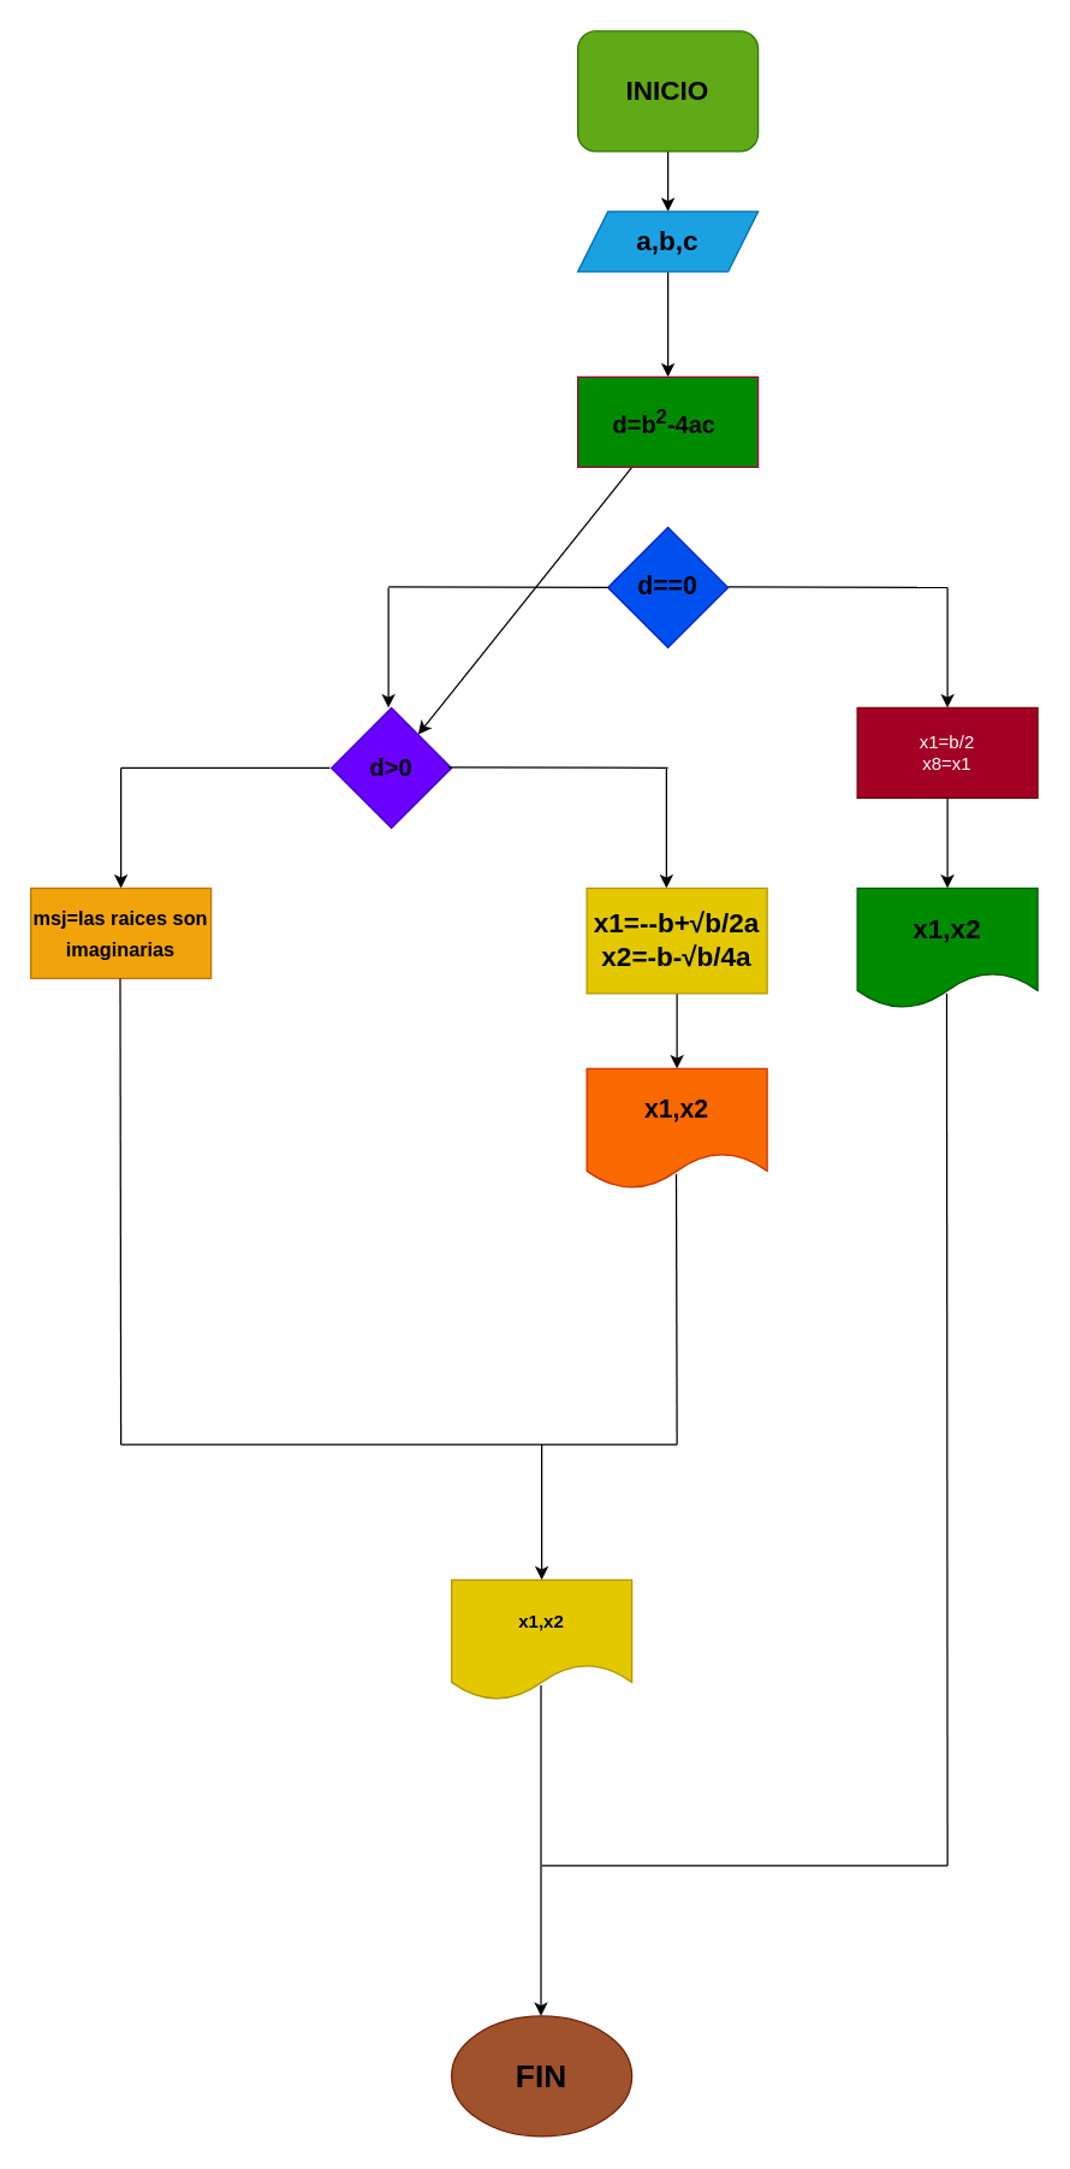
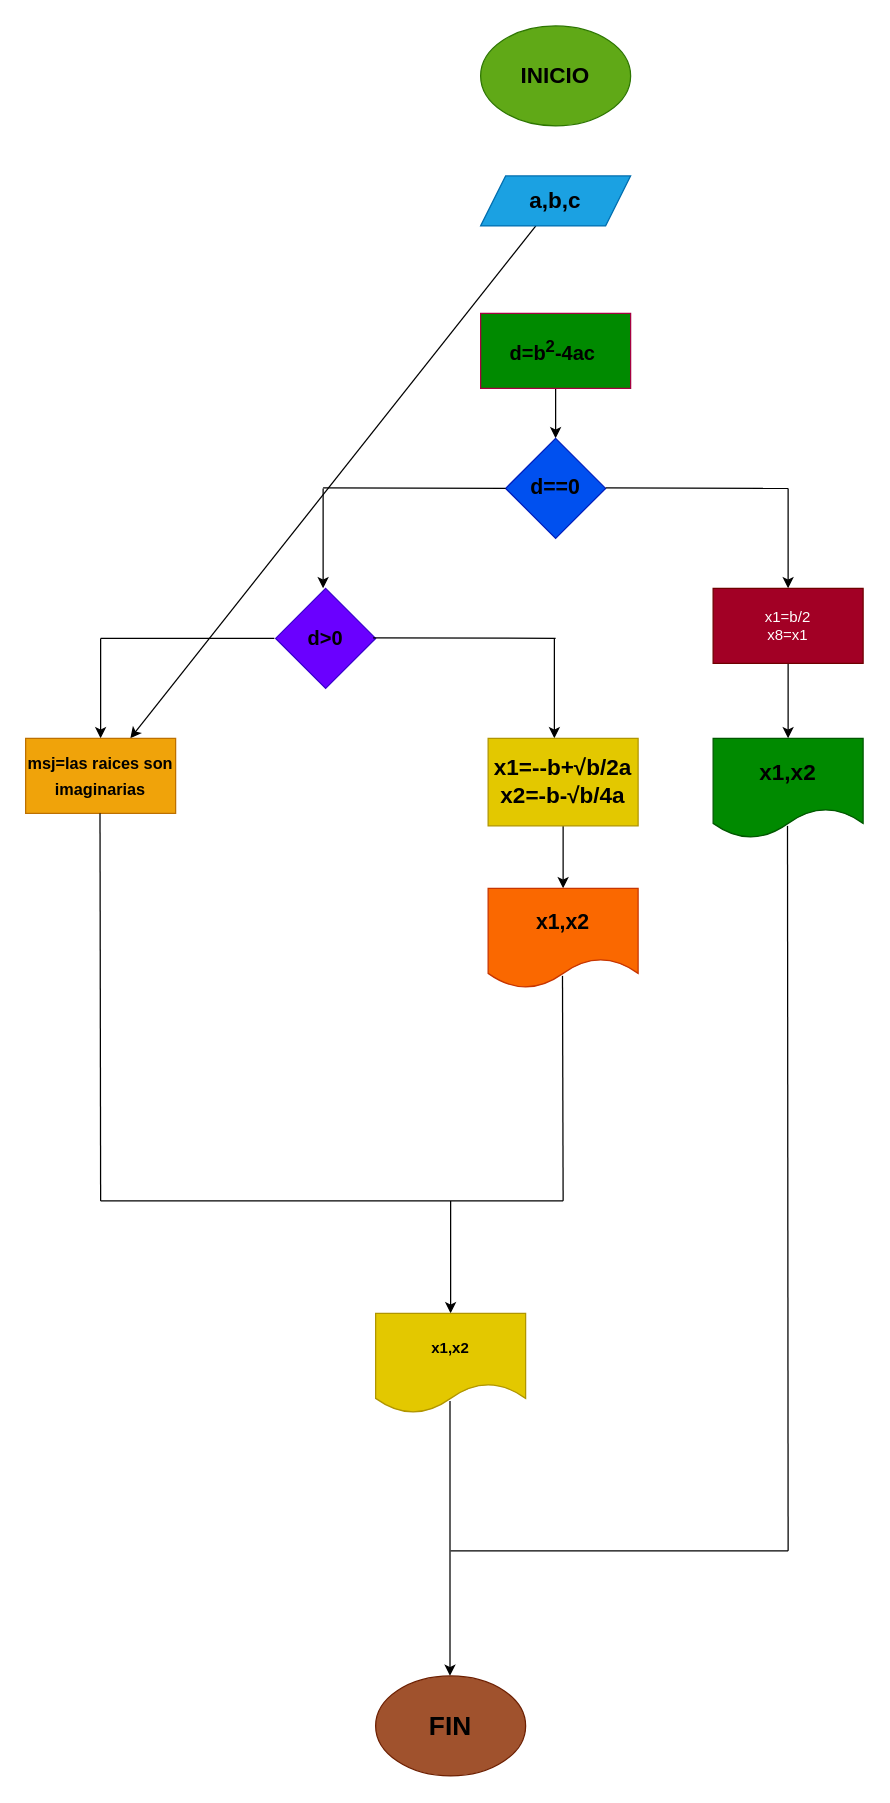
  <mxCell id="0" />
  <mxCell id="1" parent="0" />
- <mxCell id="2" value="" style="edgeStyle=none;html=1;" edge="1" parent="1" source="3" target="5"><mxGeometry relative="1" as="geometry" /></mxCell>
- <mxCell id="3" value="&lt;font color=&quot;#000000&quot; style=&quot;font-size: 18px;&quot;&gt;&lt;b&gt;INICIO&lt;/b&gt;&lt;/font&gt;" style="whiteSpace=wrap;html=1;fillColor=#60a917;fontColor=#ffffff;strokeColor=#2D7600;rounded=1;" vertex="1" parent="1"><mxGeometry x="384" y="20" width="120" height="80" as="geometry" /></mxCell>
- <mxCell id="4" value="" style="edgeStyle=none;html=1;" edge="1" parent="1" source="5" target="7"><mxGeometry relative="1" as="geometry" /></mxCell>
+ <mxCell id="3" value="&lt;font color=&quot;#000000&quot; style=&quot;font-size: 18px;&quot;&gt;&lt;b&gt;INICIO&lt;/b&gt;&lt;/font&gt;" style="ellipse;whiteSpace=wrap;html=1;fillColor=#60a917;fontColor=#ffffff;strokeColor=#2D7600;" vertex="1" parent="1"><mxGeometry x="384" y="20" width="120" height="80" as="geometry" /></mxCell>
+ <mxCell id="4" value="" style="edgeStyle=none;html=1;" edge="1" parent="1" source="5" target="24"><mxGeometry relative="1" as="geometry" /></mxCell>
  <mxCell id="5" value="&lt;b&gt;&lt;font color=&quot;#000000&quot; style=&quot;font-size: 18px;&quot;&gt;a,b,c&lt;/font&gt;&lt;/b&gt;" style="shape=parallelogram;perimeter=parallelogramPerimeter;whiteSpace=wrap;html=1;fixedSize=1;fillColor=#1ba1e2;fontColor=#ffffff;strokeColor=#006EAF;" vertex="1" parent="1"><mxGeometry x="384" y="140" width="120" height="40" as="geometry" /></mxCell>
- <mxCell id="6" value="" style="edgeStyle=none;html=1;" edge="1" parent="1" source="7" target="15"><mxGeometry relative="1" as="geometry" /></mxCell>
+ <mxCell id="6" value="" style="edgeStyle=none;html=1;" edge="1" parent="1" source="7" target="8"><mxGeometry relative="1" as="geometry" /></mxCell>
  <mxCell id="7" value="&lt;b style=&quot;font-size: 16px;&quot;&gt;&lt;font color=&quot;#000000&quot; style=&quot;font-size: 16px;&quot;&gt;d=b&lt;sup style=&quot;&quot;&gt;2&lt;/sup&gt;-4ac&lt;/font&gt;&lt;/b&gt;&lt;sup style=&quot;font-size: 16px;&quot;&gt;&lt;b style=&quot;&quot;&gt;&lt;font color=&quot;#000000&quot; style=&quot;font-size: 16px;&quot;&gt;&amp;nbsp;&lt;/font&gt;&lt;/b&gt;&lt;br&gt;&lt;/sup&gt;" style="rounded=0;whiteSpace=wrap;html=1;align=center;fillColor=#008a00;fontColor=#ffffff;strokeColor=#A50040;" vertex="1" parent="1"><mxGeometry x="384" y="250" width="120" height="60" as="geometry" /></mxCell>
  <mxCell id="8" value="&lt;font color=&quot;#000000&quot; style=&quot;font-size: 17px;&quot;&gt;&lt;b&gt;d==0&lt;/b&gt;&lt;/font&gt;" style="rhombus;whiteSpace=wrap;html=1;fillColor=#0050ef;fontColor=#ffffff;strokeColor=#001DBC;" vertex="1" parent="1"><mxGeometry x="404" y="350" width="80" height="80" as="geometry" /></mxCell>
  <mxCell id="9" value="" style="endArrow=none;html=1;" edge="1" parent="1"><mxGeometry width="50" height="50" relative="1" as="geometry"><mxPoint x="484" y="389.5" as="sourcePoint" /><mxPoint x="630" y="390" as="targetPoint" /></mxGeometry></mxCell>
  <mxCell id="10" value="" style="endArrow=classic;html=1;" edge="1" parent="1"><mxGeometry width="50" height="50" relative="1" as="geometry"><mxPoint x="630" y="390" as="sourcePoint" /><mxPoint x="630" y="470" as="targetPoint" /></mxGeometry></mxCell>
  <mxCell id="11" value="" style="edgeStyle=none;html=1;" edge="1" parent="1" source="12" target="16"><mxGeometry relative="1" as="geometry" /></mxCell>
  <mxCell id="12" value="x1=b/2&lt;br&gt;x8=x1" style="rounded=0;whiteSpace=wrap;html=1;fillColor=#a20025;fontColor=#ffffff;strokeColor=#6F0000;" vertex="1" parent="1"><mxGeometry x="570" y="470" width="120" height="60" as="geometry" /></mxCell>
  <mxCell id="13" value="" style="endArrow=none;html=1;" edge="1" parent="1"><mxGeometry width="50" height="50" relative="1" as="geometry"><mxPoint x="258" y="389.5" as="sourcePoint" /><mxPoint x="404" y="390" as="targetPoint" /></mxGeometry></mxCell>
  <mxCell id="14" value="" style="endArrow=classic;html=1;" edge="1" parent="1"><mxGeometry width="50" height="50" relative="1" as="geometry"><mxPoint x="258" y="390" as="sourcePoint" /><mxPoint x="258" y="470" as="targetPoint" /></mxGeometry></mxCell>
  <mxCell id="15" value="&lt;b&gt;&lt;font style=&quot;font-size: 16px;&quot; color=&quot;#000000&quot;&gt;d&amp;gt;0&lt;/font&gt;&lt;/b&gt;" style="rhombus;whiteSpace=wrap;html=1;fillColor=#6a00ff;fontColor=#ffffff;strokeColor=#3700CC;" vertex="1" parent="1"><mxGeometry x="220" y="470" width="80" height="80" as="geometry" /></mxCell>
  <mxCell id="16" value="&lt;b&gt;&lt;font color=&quot;#000000&quot; style=&quot;font-size: 18px;&quot;&gt;x1,x2&lt;/font&gt;&lt;/b&gt;" style="shape=document;whiteSpace=wrap;html=1;boundedLbl=1;fillColor=#008a00;fontColor=#ffffff;strokeColor=#005700;" vertex="1" parent="1"><mxGeometry x="570" y="590" width="120" height="80" as="geometry" /></mxCell>
  <mxCell id="17" value="" style="endArrow=none;html=1;" edge="1" parent="1"><mxGeometry width="50" height="50" relative="1" as="geometry"><mxPoint x="298" y="509.5" as="sourcePoint" /><mxPoint x="444" y="510" as="targetPoint" /></mxGeometry></mxCell>
  <mxCell id="18" value="" style="endArrow=classic;html=1;" edge="1" parent="1"><mxGeometry width="50" height="50" relative="1" as="geometry"><mxPoint x="443" y="510" as="sourcePoint" /><mxPoint x="443" y="590" as="targetPoint" /></mxGeometry></mxCell>
  <mxCell id="19" value="" style="edgeStyle=none;html=1;fontSize=17;" edge="1" parent="1" source="20" target="21"><mxGeometry relative="1" as="geometry" /></mxCell>
  <mxCell id="20" value="&lt;font style=&quot;font-size: 18px;&quot;&gt;&lt;b&gt;x1=-&lt;span style=&quot;font-family: &amp;quot;Google Sans&amp;quot;, arial, sans-serif; text-align: left;&quot;&gt;&lt;font style=&quot;font-size: 18px;&quot;&gt;-b+√b/2a&lt;br&gt;x2=&lt;/font&gt;&lt;/span&gt;&lt;span style=&quot;font-family: &amp;quot;Google Sans&amp;quot;, arial, sans-serif; text-align: left;&quot;&gt;-b-√b/4a&lt;/span&gt;&lt;/b&gt;&lt;/font&gt;&lt;span style=&quot;font-family: &amp;quot;Google Sans&amp;quot;, arial, sans-serif; text-align: left;&quot;&gt;&lt;font style=&quot;font-size: 17px;&quot;&gt;&lt;br&gt;&lt;/font&gt;&lt;/span&gt;" style="rounded=0;whiteSpace=wrap;html=1;fillColor=#e3c800;fontColor=#000000;strokeColor=#B09500;labelBackgroundColor=none;labelBorderColor=none;" vertex="1" parent="1"><mxGeometry x="390" y="590" width="120" height="70" as="geometry" /></mxCell>
  <mxCell id="21" value="&lt;b&gt;&lt;font style=&quot;font-size: 17px;&quot;&gt;x1,x2&lt;/font&gt;&lt;/b&gt;" style="shape=document;whiteSpace=wrap;html=1;boundedLbl=1;fillColor=#fa6800;fontColor=#000000;strokeColor=#C73500;" vertex="1" parent="1"><mxGeometry x="390" y="710" width="120" height="80" as="geometry" /></mxCell>
  <mxCell id="22" value="" style="endArrow=none;html=1;" edge="1" parent="1"><mxGeometry width="50" height="50" relative="1" as="geometry"><mxPoint x="80" y="510" as="sourcePoint" /><mxPoint x="219" y="510" as="targetPoint" /></mxGeometry></mxCell>
  <mxCell id="23" value="" style="endArrow=classic;html=1;" edge="1" parent="1"><mxGeometry width="50" height="50" relative="1" as="geometry"><mxPoint x="80" y="510" as="sourcePoint" /><mxPoint x="80" y="590" as="targetPoint" /></mxGeometry></mxCell>
  <mxCell id="24" value="&lt;font style=&quot;font-size: 13px;&quot;&gt;&lt;b&gt;msj=las raices son imaginarias&lt;/b&gt;&lt;/font&gt;" style="rounded=0;whiteSpace=wrap;html=1;fontSize=17;fillColor=#f0a30a;fontColor=#000000;strokeColor=#BD7000;" vertex="1" parent="1"><mxGeometry x="20" y="590" width="120" height="60" as="geometry" /></mxCell>
  <mxCell id="25" value="" style="endArrow=none;html=1;fontSize=13;" edge="1" parent="1"><mxGeometry width="50" height="50" relative="1" as="geometry"><mxPoint x="80" y="960" as="sourcePoint" /><mxPoint x="79.5" y="650" as="targetPoint" /></mxGeometry></mxCell>
  <mxCell id="26" value="" style="endArrow=none;html=1;fontSize=13;" edge="1" parent="1"><mxGeometry width="50" height="50" relative="1" as="geometry"><mxPoint x="450" y="960" as="sourcePoint" /><mxPoint x="449.5" y="780" as="targetPoint" /></mxGeometry></mxCell>
  <mxCell id="27" value="" style="endArrow=none;html=1;fontSize=13;" edge="1" parent="1"><mxGeometry width="50" height="50" relative="1" as="geometry"><mxPoint x="630" y="1240" as="sourcePoint" /><mxPoint x="629.5" y="660" as="targetPoint" /></mxGeometry></mxCell>
  <mxCell id="28" value="" style="endArrow=none;html=1;fontSize=13;" edge="1" parent="1"><mxGeometry width="50" height="50" relative="1" as="geometry"><mxPoint x="80" y="960" as="sourcePoint" /><mxPoint x="450" y="960" as="targetPoint" /></mxGeometry></mxCell>
  <mxCell id="29" value="" style="endArrow=classic;html=1;fontSize=13;" edge="1" parent="1"><mxGeometry width="50" height="50" relative="1" as="geometry"><mxPoint x="360" y="960" as="sourcePoint" /><mxPoint x="360" y="1050" as="targetPoint" /></mxGeometry></mxCell>
  <mxCell id="30" value="&lt;b&gt;x1,x2&lt;/b&gt;" style="shape=document;whiteSpace=wrap;html=1;boundedLbl=1;fillColor=#e3c800;fontColor=#000000;strokeColor=#B09500;" vertex="1" parent="1"><mxGeometry x="300" y="1050" width="120" height="80" as="geometry" /></mxCell>
  <mxCell id="31" value="" style="endArrow=classic;html=1;fontSize=13;" edge="1" parent="1"><mxGeometry width="50" height="50" relative="1" as="geometry"><mxPoint x="359.5" y="1120" as="sourcePoint" /><mxPoint x="359.5" y="1340" as="targetPoint" /></mxGeometry></mxCell>
  <mxCell id="32" value="&lt;b&gt;&lt;font style=&quot;font-size: 21px;&quot; color=&quot;#000000&quot;&gt;FIN&lt;/font&gt;&lt;/b&gt;" style="ellipse;whiteSpace=wrap;html=1;fontSize=13;fillColor=#a0522d;fontColor=#ffffff;strokeColor=#6D1F00;" vertex="1" parent="1"><mxGeometry x="300" y="1340" width="120" height="80" as="geometry" /></mxCell>
  <mxCell id="33" value="" style="endArrow=none;html=1;fontSize=13;" edge="1" parent="1"><mxGeometry width="50" height="50" relative="1" as="geometry"><mxPoint x="360" y="1240" as="sourcePoint" /><mxPoint x="630" y="1240" as="targetPoint" /></mxGeometry></mxCell>
